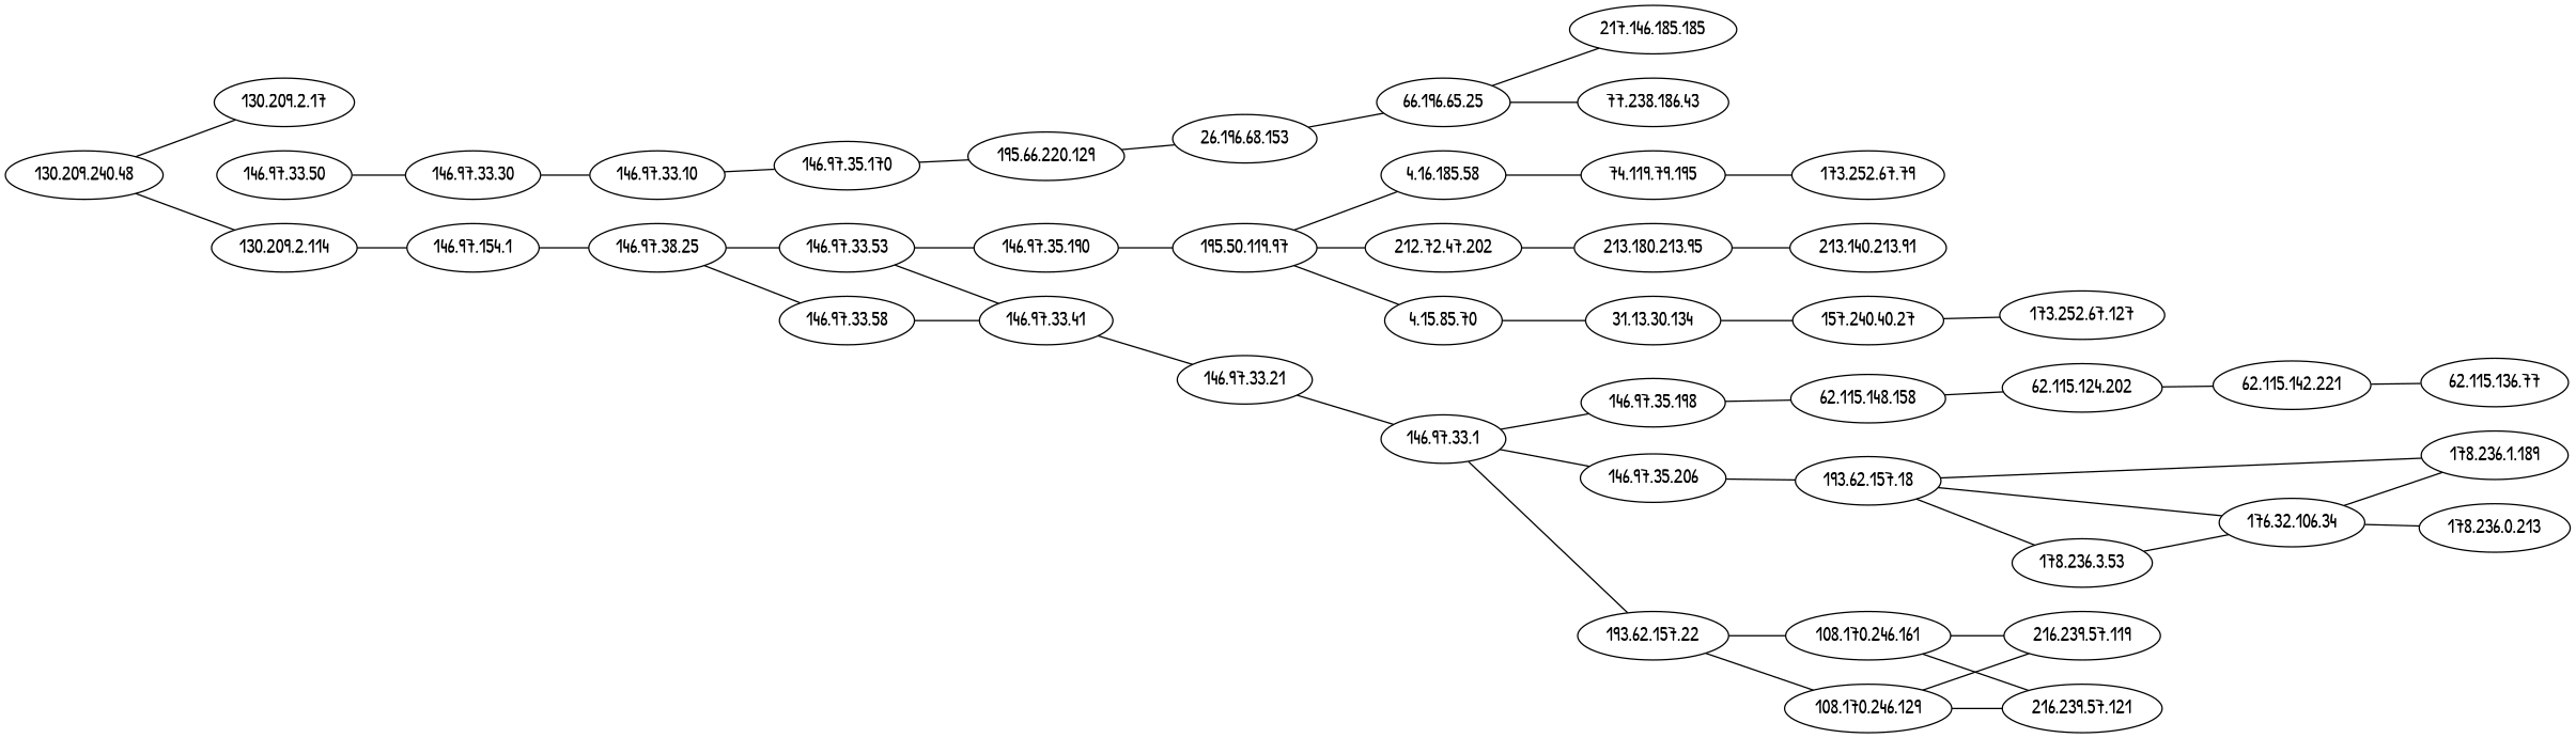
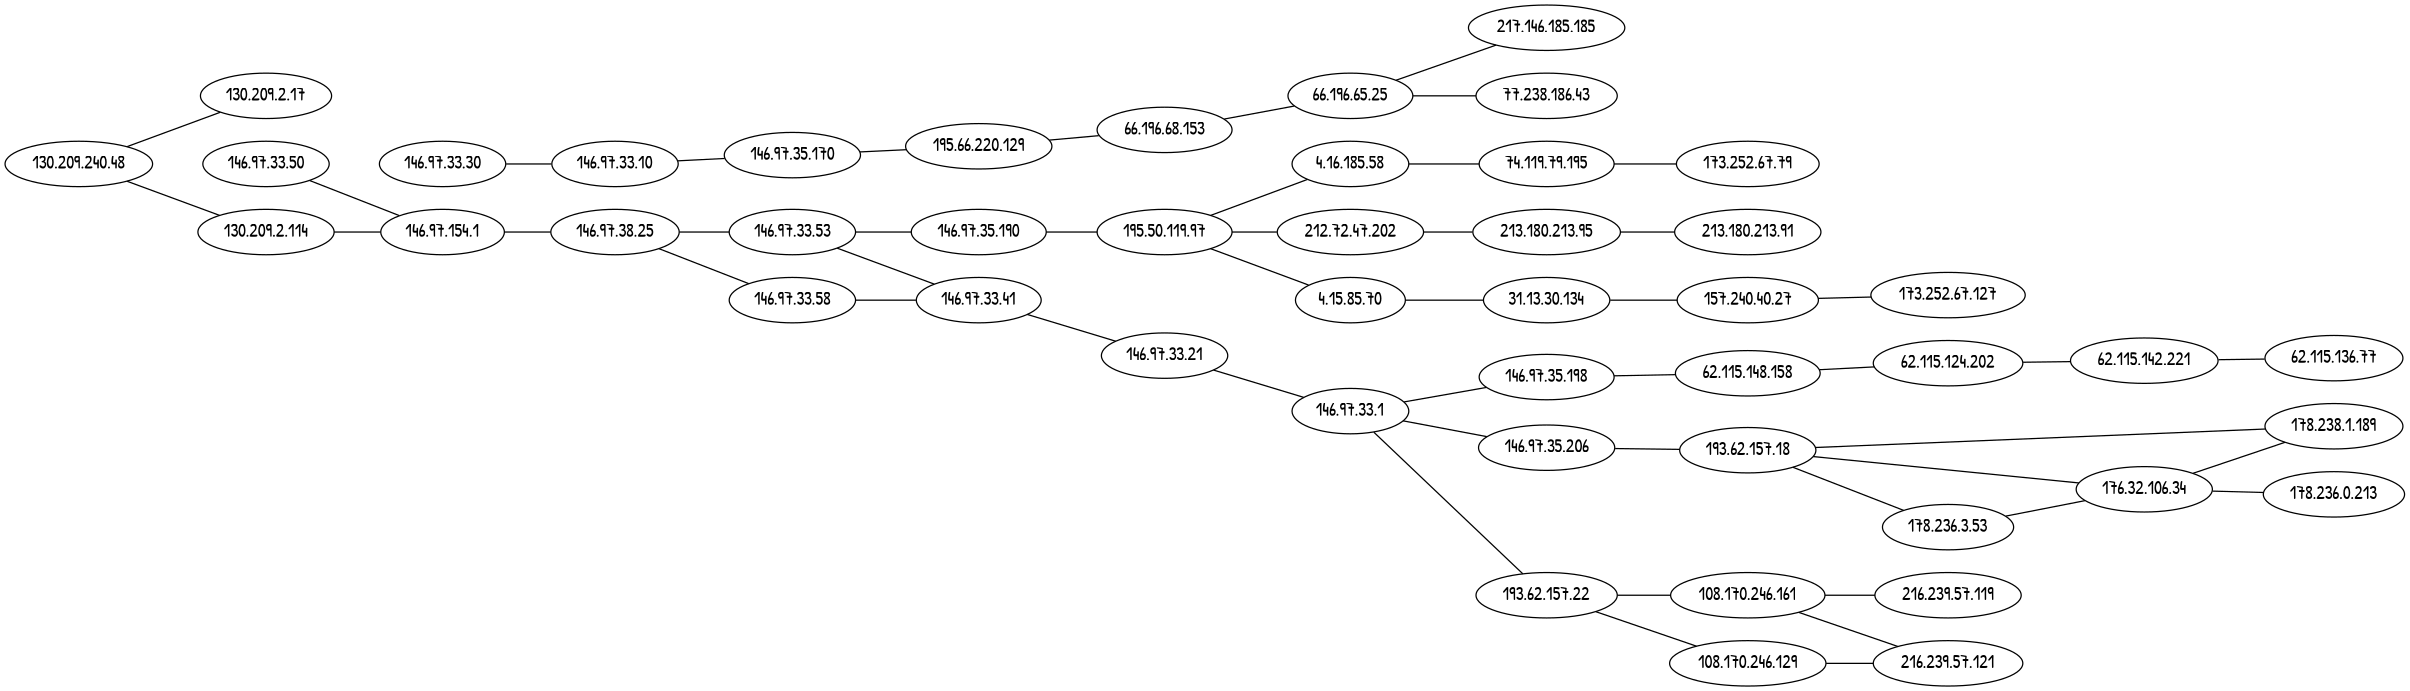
  graph {
    fontname="Patrick Hand"
    rankdir=LR
    node [fontname="Patrick Hand"]
    edge [fontname="Patrick Hand"]
    "108.170.246.129"
    "216.239.57.119"
    "216.239.57.121"
    "108.170.246.161"
    "130.209.2.114"
    "146.97.154.1"
    "146.97.38.25"
    "146.97.33.53"
    "146.97.33.58"
    "130.209.240.48"
    "130.209.2.17"
    "146.97.33.41"
    "146.97.35.190"
    "146.97.33.10"
    "146.97.35.170"
    n16 [label="195.66.220.129"]
-   "66.196.68.153" [label="26.196.68.153"]
+   "66.196.68.153"
    "146.97.33.1"
    "146.97.35.198"
    "146.97.35.206"
    "193.62.157.22"
    "62.115.148.158"
    "193.62.157.18"
    "62.115.124.202"
    "176.32.106.34"
-   "178.236.1.189"
+   "178.236.1.189" [label="178.238.1.189"]
    "178.236.3.53"
    "146.97.33.21"
    "146.97.33.30"
    "146.97.33.50"
    "195.50.119.97"
    "212.72.47.202"
    "4.15.85.70"
    "4.16.185.58"
    "66.196.65.25"
    "213.180.213.95"
    "31.13.30.134"
    "74.119.79.195"
    "62.115.142.221"
    "178.236.0.213"
    "157.240.40.27"
    "173.252.67.127"
-   "213.180.213.91" [label="213.140.213.91"]
+   "213.180.213.91"
    "173.252.67.79"
    "217.146.185.185"
    "77.238.186.43"
    "62.115.136.77"
-   "108.170.246.129" -- "216.239.57.119"
    "108.170.246.129" -- "216.239.57.121"
    "108.170.246.161" -- "216.239.57.119"
    "108.170.246.161" -- "216.239.57.121"
    "130.209.2.114" -- "146.97.154.1"
    "146.97.154.1" -- "146.97.38.25"
    "146.97.38.25" -- "146.97.33.53"
    "146.97.38.25" -- "146.97.33.58"
    "146.97.33.53" -- "146.97.33.41"
    "146.97.33.53" -- "146.97.35.190"
    "146.97.33.58" -- "146.97.33.41"
    "130.209.240.48" -- "130.209.2.114"
    "130.209.240.48" -- "130.209.2.17"
    "146.97.33.41" -- "146.97.33.21"
    "146.97.35.190" -- "195.50.119.97"
    "146.97.33.10" -- "146.97.35.170"
    "146.97.35.170" -- n16
    n16 -- "66.196.68.153"
    "66.196.68.153" -- "66.196.65.25"
    "146.97.33.1" -- "146.97.35.198"
    "146.97.33.1" -- "146.97.35.206"
    "146.97.33.1" -- "193.62.157.22"
    "146.97.35.198" -- "62.115.148.158"
    "146.97.35.206" -- "193.62.157.18"
    "193.62.157.22" -- "108.170.246.129"
    "193.62.157.22" -- "108.170.246.161"
    "62.115.148.158" -- "62.115.124.202"
    "193.62.157.18" -- "176.32.106.34"
    "193.62.157.18" -- "178.236.1.189"
    "193.62.157.18" -- "178.236.3.53"
    "62.115.124.202" -- "62.115.142.221"
    "176.32.106.34" -- "178.236.1.189"
    "176.32.106.34" -- "178.236.0.213"
    "178.236.3.53" -- "176.32.106.34"
    "146.97.33.21" -- "146.97.33.1"
    "146.97.33.30" -- "146.97.33.10"
-   "146.97.33.50" -- "146.97.33.30"
+   "146.97.33.50" -- "146.97.154.1"
    "195.50.119.97" -- "212.72.47.202"
    "195.50.119.97" -- "4.15.85.70"
    "195.50.119.97" -- "4.16.185.58"
    "212.72.47.202" -- "213.180.213.95"
    "4.15.85.70" -- "31.13.30.134"
    "4.16.185.58" -- "74.119.79.195"
    "66.196.65.25" -- "217.146.185.185"
    "66.196.65.25" -- "77.238.186.43"
    "213.180.213.95" -- "213.180.213.91"
    "31.13.30.134" -- "157.240.40.27"
    "74.119.79.195" -- "173.252.67.79"
    "62.115.142.221" -- "62.115.136.77"
    "157.240.40.27" -- "173.252.67.127"
  }
